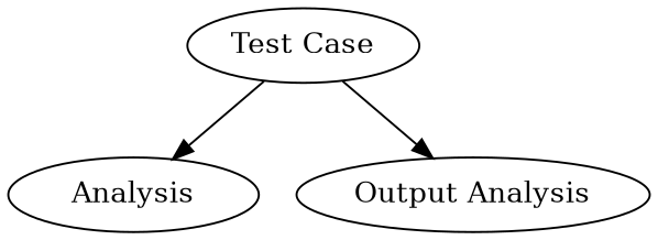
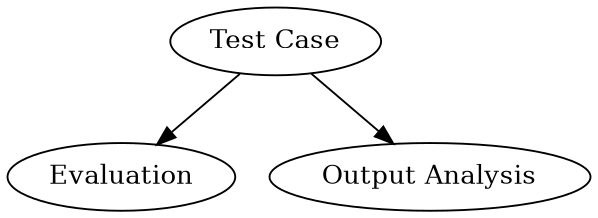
  digraph {
    n1 [label="Test Case"]
-   Evaluation [label=Analysis]
+   Evaluation
    n3 [label="Output Analysis"]
    n1 -> Evaluation
    n1 -> n3
  }
